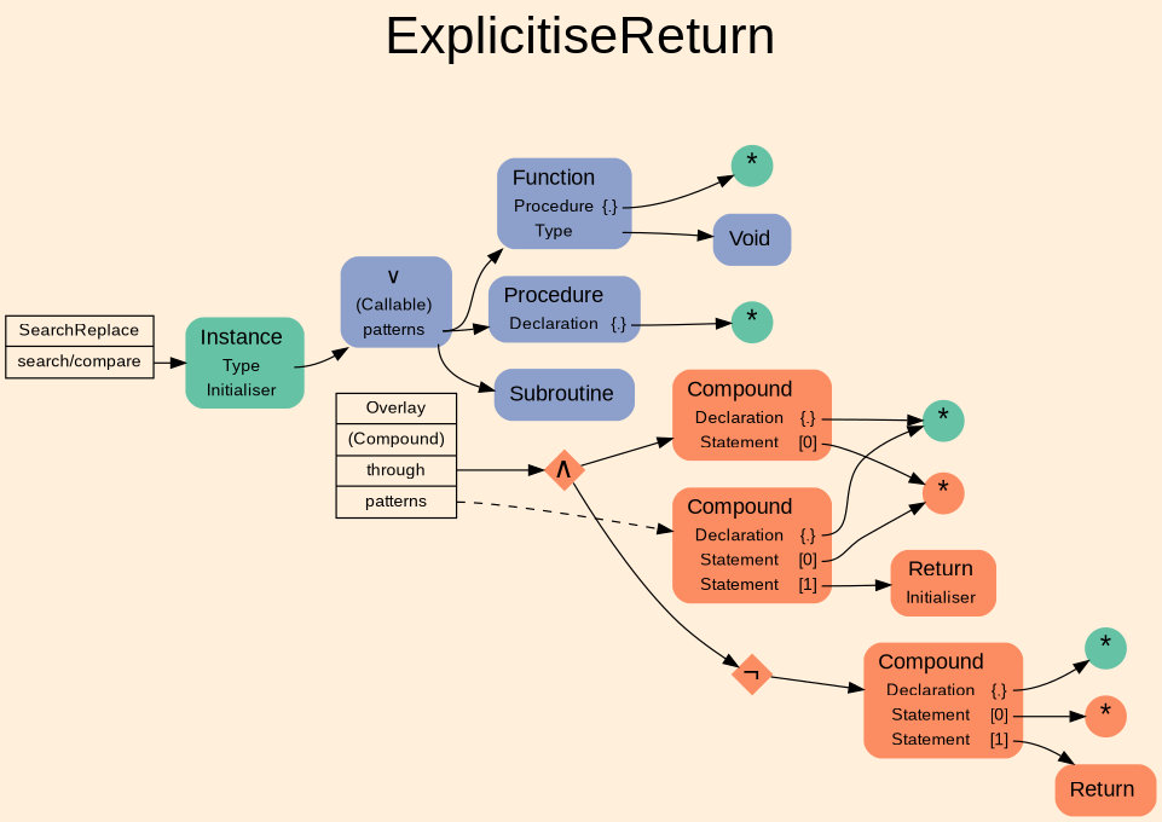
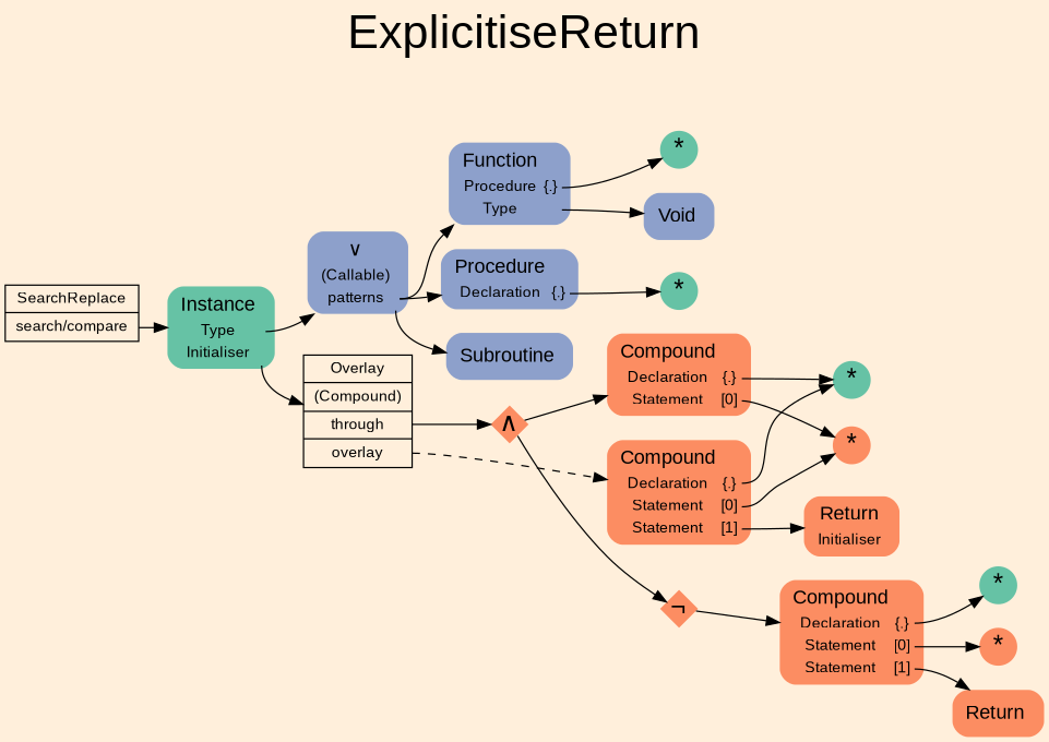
  digraph {
    bgcolor=antiquewhite1
    color=black
    fontcolor=black
    fontname=Arial
    fontsize=36
    label=ExplicitiseReturn
    labelloc=t
    rankdir=LR
    ranksep=0.3
    node [fillcolor="/set28/2" fontname=Arial fontsize=12 shape=plaintext style="rounded,filled"]
    edge [color=black fontcolor=black fontname=Arial tailport=port1]
    n1 [color=black fillcolor=antiquewhite1 fontcolor=black label="<fixed> SearchReplace | <port0> search/compare" shape=record style=filled]
    n2 [fillcolor="/set28/1" label=<<TABLE BORDER="0" CELLBORDER="0" CELLSPACING="0">      <TR><TD><FONT POINT-SIZE="15.0">Instance</FONT></TD><TD></TD></TR>      <TR><TD>Type</TD><TD PORT="port0"></TD></TR>      <TR><TD>Initialiser</TD><TD PORT="port1"></TD></TR>     </TABLE>>]
    n3 [fillcolor="/set28/3" label=<<TABLE BORDER="0" CELLBORDER="0" CELLSPACING="0">      <TR><TD><FONT POINT-SIZE="15.0">∨</FONT></TD><TD></TD></TR>      <TR><TD>(Callable)</TD><TD PORT="port0"></TD></TR>      <TR><TD>patterns</TD><TD PORT="port1"></TD></TR>     </TABLE>>]
-   n4 [color=black fillcolor=antiquewhite1 fontcolor=black label="<fixed> Overlay | <port0> (Compound) | <port1> through | <port2> patterns" shape=record style=filled]
+   n4 [color=black fillcolor=antiquewhite1 fontcolor=black label="<fixed> Overlay | <port0> (Compound) | <port1> through | <port2> overlay" shape=record style=filled]
    n5 [fillcolor="/set28/3" label=<<TABLE BORDER="0" CELLBORDER="0" CELLSPACING="0">      <TR><TD><FONT POINT-SIZE="15.0">Function</FONT></TD><TD></TD></TR>      <TR><TD>Procedure</TD><TD PORT="port0">{.}</TD></TR>      <TR><TD>Type</TD><TD PORT="port1"></TD></TR>     </TABLE>>]
    n6 [fillcolor="/set28/3" label=<<TABLE BORDER="0" CELLBORDER="0" CELLSPACING="0">      <TR><TD><FONT POINT-SIZE="15.0">Procedure</FONT></TD><TD></TD></TR>      <TR><TD>Declaration</TD><TD PORT="port0">{.}</TD></TR>     </TABLE>>]
    n7 [fillcolor="/set28/3" label=<<TABLE BORDER="0" CELLBORDER="0" CELLSPACING="0">      <TR><TD><FONT POINT-SIZE="15.0">Subroutine</FONT></TD><TD></TD></TR>     </TABLE>>]
    n8 [fixedsize=true fontsize=20 height=0.4 label=<∧> penwidth=0.0 shape=diamond style=filled width=0.4]
    n9 [label=<<TABLE BORDER="0" CELLBORDER="0" CELLSPACING="0">      <TR><TD><FONT POINT-SIZE="15.0">Compound</FONT></TD><TD></TD></TR>      <TR><TD>Declaration</TD><TD PORT="port0">{.}</TD></TR>      <TR><TD>Statement</TD><TD PORT="port1">[0]</TD></TR>      <TR><TD>Statement</TD><TD PORT="port2">[1]</TD></TR>     </TABLE>>]
    n10 [fillcolor="/set28/1" fixedsize=true fontsize=20 height=0.4 label=<*> penwidth=0.0 shape=circle style=filled width=0.4]
    n11 [fillcolor="/set28/3" label=<<TABLE BORDER="0" CELLBORDER="0" CELLSPACING="0">      <TR><TD><FONT POINT-SIZE="15.0">Void</FONT></TD><TD></TD></TR>     </TABLE>>]
    n12 [fillcolor="/set28/1" fixedsize=true fontsize=20 height=0.4 label=<*> penwidth=0.0 shape=circle style=filled width=0.4]
    n13 [label=<<TABLE BORDER="0" CELLBORDER="0" CELLSPACING="0">      <TR><TD><FONT POINT-SIZE="15.0">Compound</FONT></TD><TD></TD></TR>      <TR><TD>Declaration</TD><TD PORT="port0">{.}</TD></TR>      <TR><TD>Statement</TD><TD PORT="port1">[0]</TD></TR>     </TABLE>>]
    n14 [fixedsize=true fontsize=20 height=0.4 label=<¬> penwidth=0.0 shape=diamond style=filled width=0.4]
    n15 [fillcolor="/set28/1" fixedsize=true fontsize=20 height=0.4 label=<*> penwidth=0.0 shape=circle style=filled width=0.4]
    n16 [fixedsize=true fontsize=20 height=0.4 label=<*> penwidth=0.0 shape=circle style=filled width=0.4]
    n17 [label=<<TABLE BORDER="0" CELLBORDER="0" CELLSPACING="0">      <TR><TD><FONT POINT-SIZE="15.0">Return</FONT></TD><TD></TD></TR>      <TR><TD>Initialiser</TD><TD PORT="port0"></TD></TR>     </TABLE>>]
    n18 [label=<<TABLE BORDER="0" CELLBORDER="0" CELLSPACING="0">      <TR><TD><FONT POINT-SIZE="15.0">Compound</FONT></TD><TD></TD></TR>      <TR><TD>Declaration</TD><TD PORT="port0">{.}</TD></TR>      <TR><TD>Statement</TD><TD PORT="port1">[0]</TD></TR>      <TR><TD>Statement</TD><TD PORT="port2">[1]</TD></TR>     </TABLE>>]
    n19 [fillcolor="/set28/1" fixedsize=true fontsize=20 height=0.4 label=<*> penwidth=0.0 shape=circle style=filled width=0.4]
    n20 [fixedsize=true fontsize=20 height=0.4 label=<*> penwidth=0.0 shape=circle style=filled width=0.4]
    n21 [label=<<TABLE BORDER="0" CELLBORDER="0" CELLSPACING="0">      <TR><TD><FONT POINT-SIZE="15.0">Return</FONT></TD><TD></TD></TR>     </TABLE>>]
    n1 -> n2 [tailport=port0]
    n2 -> n3 [tailport=port0]
+   n2 -> n4
    n3 -> n5
    n3 -> n6
    n3 -> n7
    n4 -> n8
    n4 -> n9 [style=dashed tailport=port2]
    n5 -> n10 [tailport=port0]
    n5 -> n11
    n6 -> n12 [tailport=port0]
    n8 -> n13
    n8 -> n14
    n9 -> n15 [tailport=port0]
    n9 -> n16
    n9 -> n17 [tailport=port2]
    n13 -> n15 [tailport=port0]
    n13 -> n16
    n14 -> n18
    n18 -> n19 [tailport=port0]
    n18 -> n20
    n18 -> n21 [tailport=port2]
  }
